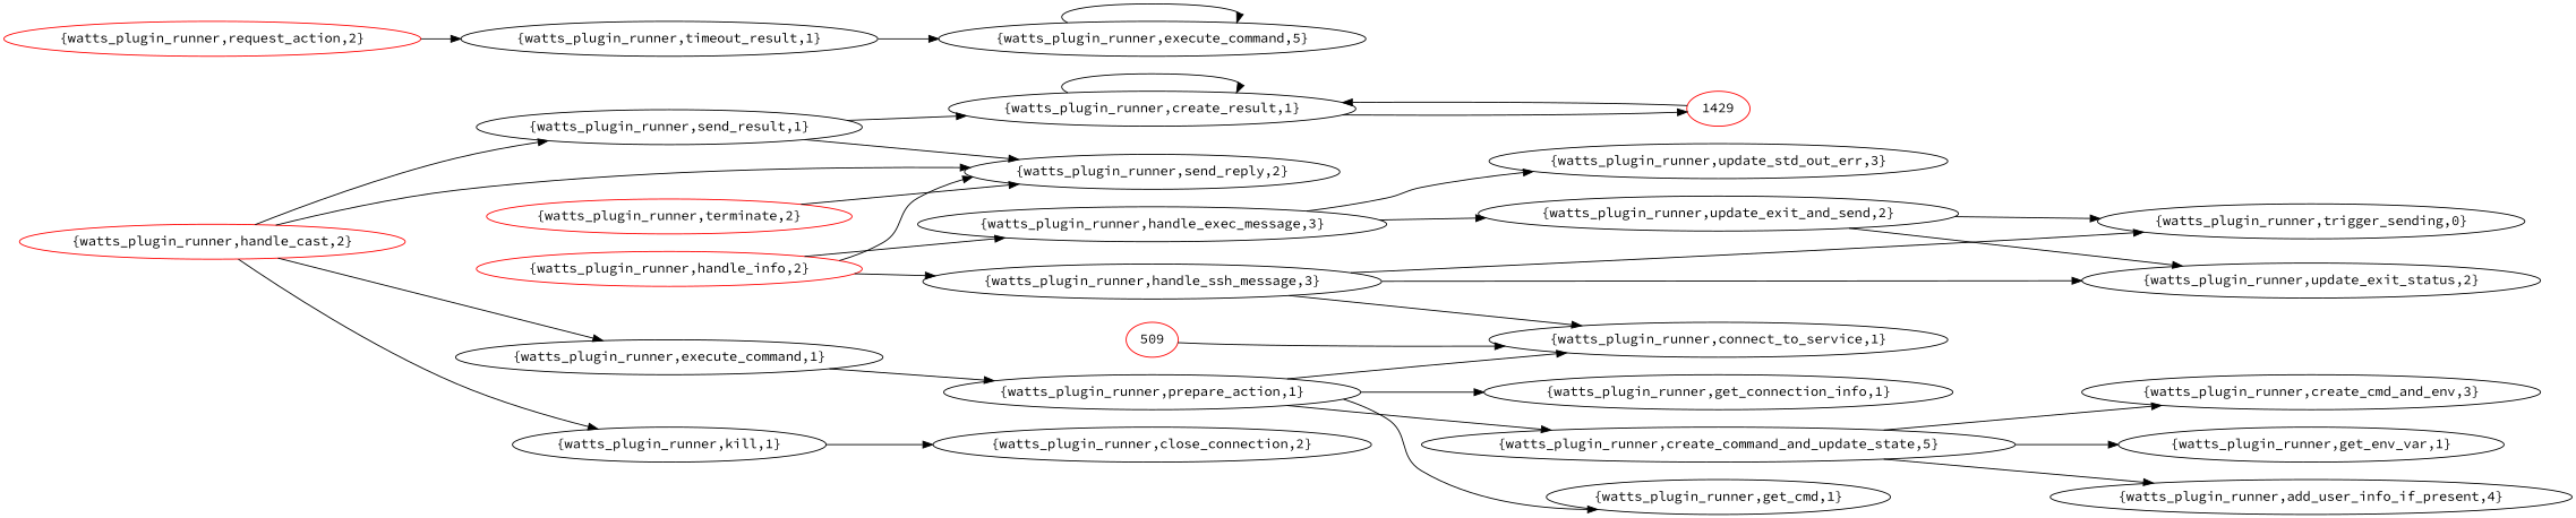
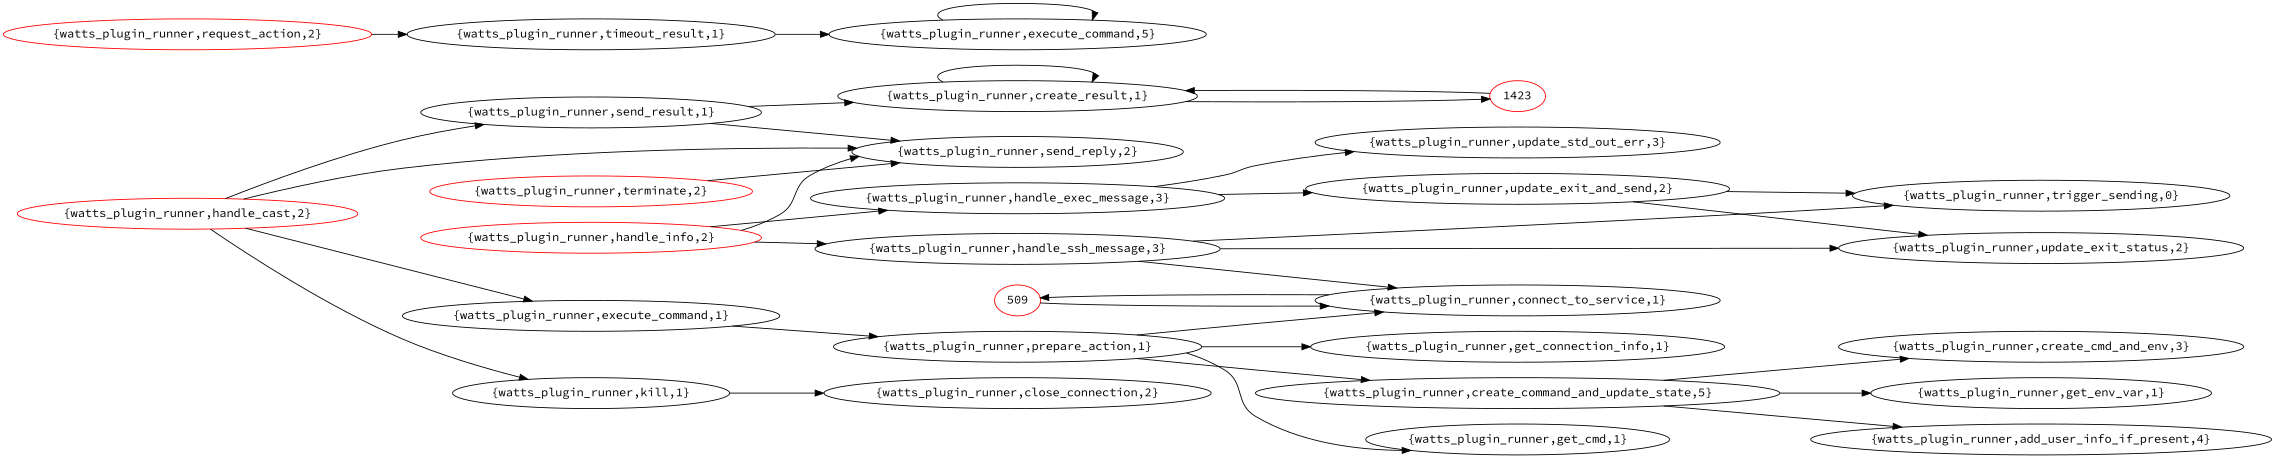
  digraph {
    CG=CG
    fontname="Source Code Pro"
    rankdir=LR
    node [fontname="Source Code Pro" heigth=0.400000]
    edge [fontname="Source Code Pro"]
    n1 [color=red label=509 width=0.550000]
    "{watts_plugin_runner,connect_to_service,1}" [width=3.850000]
-   1429 [color=red width=0.550000]
+   1429 [color=red width=0.550000 label=1423]
    "{watts_plugin_runner,create_result,1}" [width=3.300000]
    "{watts_plugin_runner,add_user_info_if_present,4}" [width=4.400000]
    "{watts_plugin_runner,close_connection,2}" [width=3.850000]
    "{watts_plugin_runner,create_cmd_and_env,3}" [width=3.850000]
    "{watts_plugin_runner,create_command_and_update_state,5}" [width=4.950000]
    "{watts_plugin_runner,get_env_var,1}" [width=3.300000]
    "{watts_plugin_runner,execute_command,1}" [width=3.300000]
    "{watts_plugin_runner,prepare_action,1}" [width=3.300000]
    "{watts_plugin_runner,execute_command,5}" [width=3.300000]
    "{watts_plugin_runner,get_cmd,1}" [width=2.750000]
    "{watts_plugin_runner,get_connection_info,1}" [width=3.850000]
    "{watts_plugin_runner,handle_cast,2}" [color=red width=3.300000]
    "{watts_plugin_runner,kill,1}" [width=2.750000]
    "{watts_plugin_runner,send_reply,2}" [width=3.300000]
    "{watts_plugin_runner,send_result,1}" [width=3.300000]
    "{watts_plugin_runner,handle_exec_message,3}" [width=3.850000]
    "{watts_plugin_runner,update_exit_and_send,2}" [width=3.850000]
    "{watts_plugin_runner,update_std_out_err,3}" [width=3.850000]
    "{watts_plugin_runner,trigger_sending,0}" [width=3.300000]
    "{watts_plugin_runner,update_exit_status,2}" [width=3.850000]
    "{watts_plugin_runner,handle_info,2}" [color=red width=3.300000]
    "{watts_plugin_runner,handle_ssh_message,3}" [width=3.850000]
    "{watts_plugin_runner,request_action,2}" [color=red width=3.300000]
    "{watts_plugin_runner,timeout_result,1}" [width=3.300000]
    "{watts_plugin_runner,terminate,2}" [color=red width=3.300000]
    n1 -> "{watts_plugin_runner,connect_to_service,1}"
+   "{watts_plugin_runner,connect_to_service,1}" -> n1
    1429 -> "{watts_plugin_runner,create_result,1}"
    "{watts_plugin_runner,create_result,1}" -> 1429
    "{watts_plugin_runner,create_result,1}" -> "{watts_plugin_runner,create_result,1}"
    "{watts_plugin_runner,create_command_and_update_state,5}" -> "{watts_plugin_runner,add_user_info_if_present,4}"
    "{watts_plugin_runner,create_command_and_update_state,5}" -> "{watts_plugin_runner,create_cmd_and_env,3}"
    "{watts_plugin_runner,create_command_and_update_state,5}" -> "{watts_plugin_runner,get_env_var,1}"
    "{watts_plugin_runner,execute_command,1}" -> "{watts_plugin_runner,prepare_action,1}"
    "{watts_plugin_runner,prepare_action,1}" -> "{watts_plugin_runner,connect_to_service,1}"
    "{watts_plugin_runner,prepare_action,1}" -> "{watts_plugin_runner,create_command_and_update_state,5}"
    "{watts_plugin_runner,prepare_action,1}" -> "{watts_plugin_runner,get_cmd,1}"
    "{watts_plugin_runner,prepare_action,1}" -> "{watts_plugin_runner,get_connection_info,1}"
    "{watts_plugin_runner,execute_command,5}" -> "{watts_plugin_runner,execute_command,5}"
    "{watts_plugin_runner,handle_cast,2}" -> "{watts_plugin_runner,execute_command,1}"
    "{watts_plugin_runner,handle_cast,2}" -> "{watts_plugin_runner,kill,1}"
    "{watts_plugin_runner,handle_cast,2}" -> "{watts_plugin_runner,send_reply,2}"
    "{watts_plugin_runner,handle_cast,2}" -> "{watts_plugin_runner,send_result,1}"
    "{watts_plugin_runner,kill,1}" -> "{watts_plugin_runner,close_connection,2}"
    "{watts_plugin_runner,send_result,1}" -> "{watts_plugin_runner,create_result,1}"
    "{watts_plugin_runner,send_result,1}" -> "{watts_plugin_runner,send_reply,2}"
    "{watts_plugin_runner,handle_exec_message,3}" -> "{watts_plugin_runner,update_exit_and_send,2}"
    "{watts_plugin_runner,handle_exec_message,3}" -> "{watts_plugin_runner,update_std_out_err,3}"
    "{watts_plugin_runner,update_exit_and_send,2}" -> "{watts_plugin_runner,trigger_sending,0}"
    "{watts_plugin_runner,update_exit_and_send,2}" -> "{watts_plugin_runner,update_exit_status,2}"
    "{watts_plugin_runner,handle_info,2}" -> "{watts_plugin_runner,send_reply,2}"
    "{watts_plugin_runner,handle_info,2}" -> "{watts_plugin_runner,handle_exec_message,3}"
    "{watts_plugin_runner,handle_info,2}" -> "{watts_plugin_runner,handle_ssh_message,3}"
    "{watts_plugin_runner,handle_ssh_message,3}" -> "{watts_plugin_runner,connect_to_service,1}"
    "{watts_plugin_runner,handle_ssh_message,3}" -> "{watts_plugin_runner,trigger_sending,0}"
    "{watts_plugin_runner,handle_ssh_message,3}" -> "{watts_plugin_runner,update_exit_status,2}"
    "{watts_plugin_runner,request_action,2}" -> "{watts_plugin_runner,timeout_result,1}"
    "{watts_plugin_runner,timeout_result,1}" -> "{watts_plugin_runner,execute_command,5}"
    "{watts_plugin_runner,terminate,2}" -> "{watts_plugin_runner,send_reply,2}"
  }
